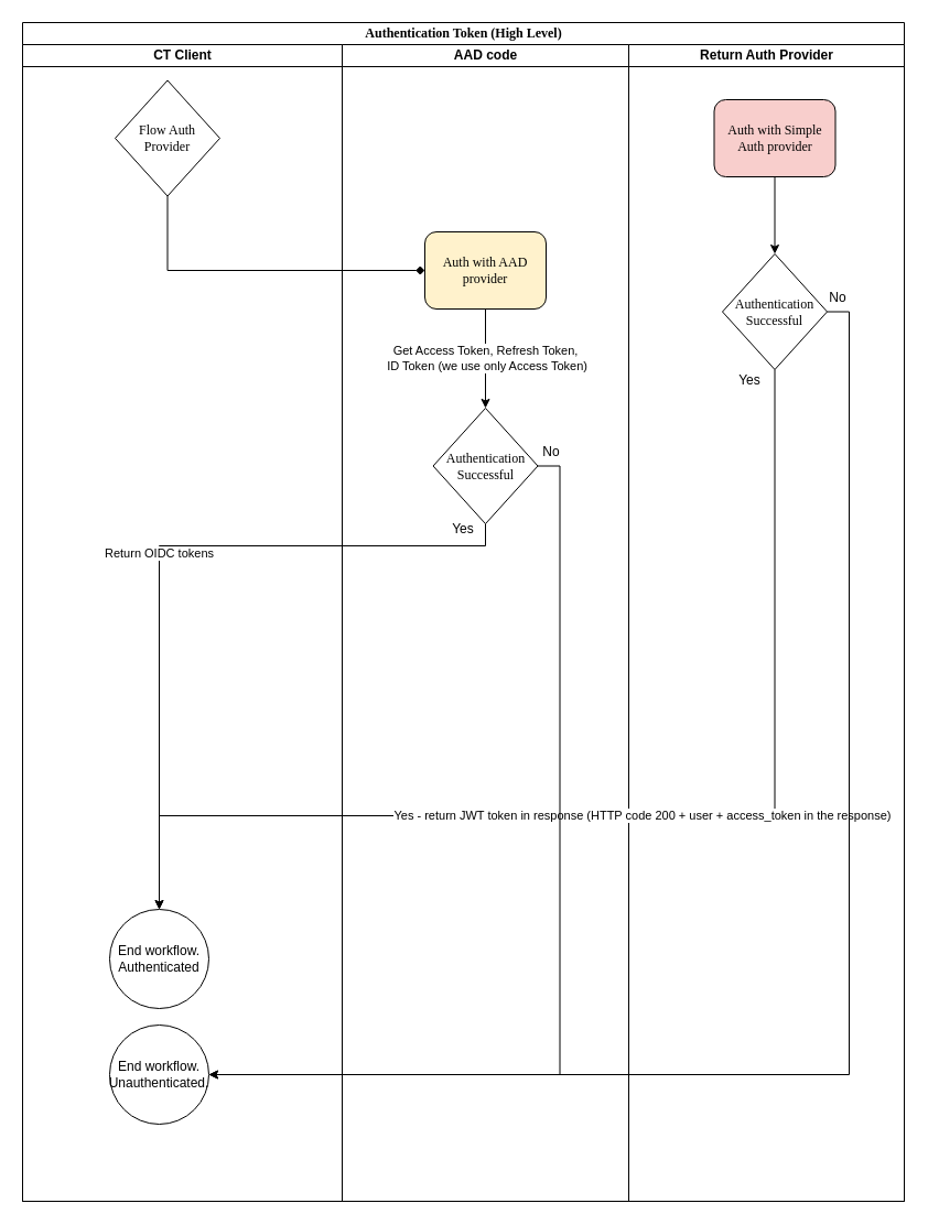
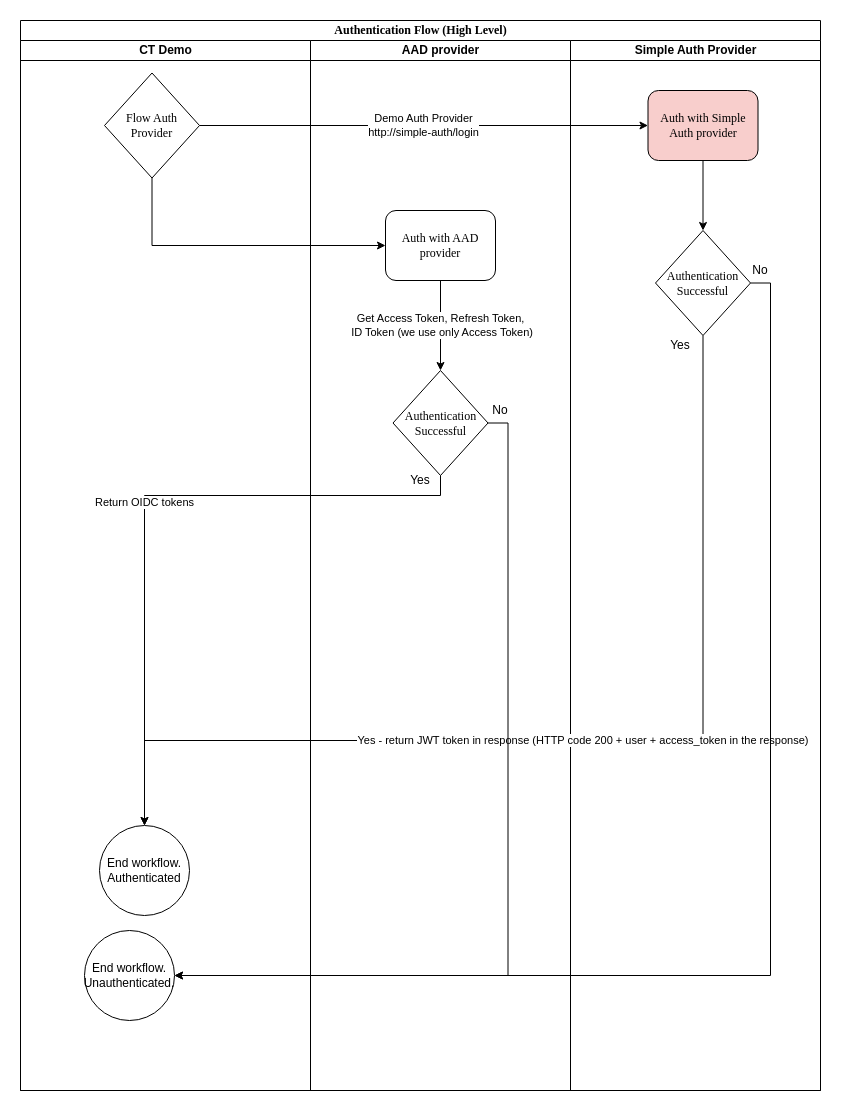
  <mxCell id="0" />
  <mxCell id="1" parent="0" />
- <mxCell id="2" value="&lt;font style=&quot;font-size: 12px&quot;&gt;Authentication Token (High Level)&lt;/font&gt;" style="swimlane;html=1;childLayout=stackLayout;startSize=20;rounded=0;shadow=0;labelBackgroundColor=none;strokeWidth=1;fontFamily=Verdana;fontSize=8;align=center;" parent="1" vertex="1"><mxGeometry x="20" y="20" width="800" height="1070" as="geometry" /></mxCell>
- <mxCell id="3" value="CT Client" style="swimlane;html=1;startSize=20;" parent="2" vertex="1"><mxGeometry y="20" width="290" height="1050" as="geometry" /></mxCell>
- <mxCell id="4" value="End workflow.&lt;br&gt;Unauthenticated." style="ellipse;whiteSpace=wrap;html=1;aspect=fixed;" parent="3" vertex="1"><mxGeometry x="79" y="890" width="90" height="90" as="geometry" /></mxCell>
+ <mxCell id="2" value="&lt;font style=&quot;font-size: 12px&quot;&gt;Authentication Flow (High Level)&lt;/font&gt;" style="swimlane;html=1;childLayout=stackLayout;startSize=20;rounded=0;shadow=0;labelBackgroundColor=none;strokeWidth=1;fontFamily=Verdana;fontSize=8;align=center;" parent="1" vertex="1"><mxGeometry x="20" y="20" width="800" height="1070" as="geometry" /></mxCell>
+ <mxCell id="3" value="CT Demo" style="swimlane;html=1;startSize=20;" parent="2" vertex="1"><mxGeometry y="20" width="290" height="1050" as="geometry" /></mxCell>
+ <mxCell id="4" value="End workflow.&lt;br&gt;Unauthenticated." style="ellipse;whiteSpace=wrap;html=1;aspect=fixed;" parent="3" vertex="1"><mxGeometry x="64" y="890" width="90" height="90" as="geometry" /></mxCell>
  <mxCell id="5" value="End workflow.&lt;br&gt;Authenticated" style="ellipse;whiteSpace=wrap;html=1;aspect=fixed;" parent="3" vertex="1"><mxGeometry x="79" y="785" width="90" height="90" as="geometry" /></mxCell>
  <mxCell id="6" value="&lt;font style=&quot;font-size: 12px&quot;&gt;Flow Auth Provider&lt;br&gt;&lt;/font&gt;" style="rhombus;whiteSpace=wrap;html=1;rounded=0;shadow=0;labelBackgroundColor=none;strokeWidth=1;fontFamily=Verdana;fontSize=8;align=center;" parent="3" vertex="1"><mxGeometry x="84" y="32.5" width="95" height="105" as="geometry" /></mxCell>
- <mxCell id="7" value="AAD code" style="swimlane;html=1;startSize=20;" parent="2" vertex="1"><mxGeometry x="290" y="20" width="260" height="1050" as="geometry" /></mxCell>
+ <mxCell id="7" value="AAD provider" style="swimlane;html=1;startSize=20;" parent="2" vertex="1"><mxGeometry x="290" y="20" width="260" height="1050" as="geometry" /></mxCell>
  <mxCell id="8" value="&lt;font style=&quot;font-size: 12px&quot;&gt;Authentication&lt;br&gt;Successful&lt;br&gt;&lt;/font&gt;" style="rhombus;whiteSpace=wrap;html=1;rounded=0;shadow=0;labelBackgroundColor=none;strokeWidth=1;fontFamily=Verdana;fontSize=8;align=center;" parent="7" vertex="1"><mxGeometry x="82.5" y="330" width="95" height="105" as="geometry" /></mxCell>
- <mxCell id="9" value="&lt;font style=&quot;font-size: 12px&quot;&gt;Auth with AAD provider&lt;/font&gt;" style="rounded=1;whiteSpace=wrap;html=1;shadow=0;labelBackgroundColor=none;strokeWidth=1;fontFamily=Verdana;fontSize=8;align=center;fillColor=#fff2cc;" parent="7" vertex="1"><mxGeometry x="75" y="170" width="110" height="70" as="geometry" /></mxCell>
+ <mxCell id="9" value="&lt;font style=&quot;font-size: 12px&quot;&gt;Auth with AAD provider&lt;/font&gt;" style="rounded=1;whiteSpace=wrap;html=1;shadow=0;labelBackgroundColor=none;strokeWidth=1;fontFamily=Verdana;fontSize=8;align=center;" parent="7" vertex="1"><mxGeometry x="75" y="170" width="110" height="70" as="geometry" /></mxCell>
  <mxCell id="10" value="Get Access Token, Refresh Token,&lt;br&gt;&amp;nbsp;ID Token (we use only Access Token)" style="edgeStyle=orthogonalEdgeStyle;rounded=0;orthogonalLoop=1;jettySize=auto;html=1;entryX=0.5;entryY=0;entryDx=0;entryDy=0;" parent="7" source="9" target="8" edge="1"><mxGeometry relative="1" as="geometry"><mxPoint x="-211.0" y="175" as="targetPoint" /></mxGeometry></mxCell>
  <mxCell id="11" value="No" style="text;html=1;strokeColor=none;fillColor=none;align=center;verticalAlign=middle;whiteSpace=wrap;rounded=0;" parent="7" vertex="1"><mxGeometry x="170" y="360" width="40" height="20" as="geometry" /></mxCell>
  <mxCell id="12" value="Yes" style="text;html=1;strokeColor=none;fillColor=none;align=center;verticalAlign=middle;whiteSpace=wrap;rounded=0;" parent="7" vertex="1"><mxGeometry x="90" y="430" width="40" height="20" as="geometry" /></mxCell>
- <mxCell id="13" value="Return Auth Provider" style="swimlane;html=1;startSize=20;" parent="2" vertex="1"><mxGeometry x="550" y="20" width="250" height="1050" as="geometry" /></mxCell>
+ <mxCell id="13" value="Simple Auth Provider" style="swimlane;html=1;startSize=20;" parent="2" vertex="1"><mxGeometry x="550" y="20" width="250" height="1050" as="geometry" /></mxCell>
  <mxCell id="14" value="&lt;font style=&quot;font-size: 12px&quot;&gt;Authentication&lt;br&gt;Successful&lt;br&gt;&lt;/font&gt;" style="rhombus;whiteSpace=wrap;html=1;rounded=0;shadow=0;labelBackgroundColor=none;strokeWidth=1;fontFamily=Verdana;fontSize=8;align=center;" parent="13" vertex="1"><mxGeometry x="85" y="190" width="95" height="105" as="geometry" /></mxCell>
  <mxCell id="15" style="edgeStyle=orthogonalEdgeStyle;rounded=0;orthogonalLoop=1;jettySize=auto;html=1;exitX=0.5;exitY=1;exitDx=0;exitDy=0;entryX=0.5;entryY=0;entryDx=0;entryDy=0;" parent="13" source="16" target="14" edge="1"><mxGeometry relative="1" as="geometry" /></mxCell>
  <mxCell id="16" value="&lt;font style=&quot;font-size: 12px&quot;&gt;Auth with Simple Auth provider&lt;/font&gt;" style="rounded=1;whiteSpace=wrap;html=1;shadow=0;labelBackgroundColor=none;strokeWidth=1;fontFamily=Verdana;fontSize=8;align=center;fillColor=#f8cecc;" parent="13" vertex="1"><mxGeometry x="77.5" y="50" width="110" height="70" as="geometry" /></mxCell>
  <mxCell id="17" value="No" style="text;html=1;strokeColor=none;fillColor=none;align=center;verticalAlign=middle;whiteSpace=wrap;rounded=0;" parent="13" vertex="1"><mxGeometry x="170" y="220" width="40" height="20" as="geometry" /></mxCell>
  <mxCell id="18" value="Yes" style="text;html=1;strokeColor=none;fillColor=none;align=center;verticalAlign=middle;whiteSpace=wrap;rounded=0;" parent="13" vertex="1"><mxGeometry x="90" y="295" width="40" height="20" as="geometry" /></mxCell>
  <mxCell id="19" value="Yes - return JWT token in response (HTTP code 200 + user + access_token in the response)&amp;nbsp;" style="edgeStyle=orthogonalEdgeStyle;rounded=0;orthogonalLoop=1;jettySize=auto;html=1;exitX=0.5;exitY=1;exitDx=0;exitDy=0;entryX=0.5;entryY=0;entryDx=0;entryDy=0;" parent="2" source="14" target="5" edge="1"><mxGeometry relative="1" as="geometry"><Array as="points"><mxPoint x="683" y="720" /><mxPoint x="124" y="720" /></Array><mxPoint x="124" y="530" as="targetPoint" /></mxGeometry></mxCell>
  <mxCell id="20" value="Return OIDC tokens" style="edgeStyle=orthogonalEdgeStyle;rounded=0;orthogonalLoop=1;jettySize=auto;html=1;exitX=0.5;exitY=1;exitDx=0;exitDy=0;entryX=0.5;entryY=0;entryDx=0;entryDy=0;" parent="2" source="8" target="5" edge="1"><mxGeometry relative="1" as="geometry"><mxPoint x="435" y="490" as="targetPoint" /><Array as="points"><mxPoint x="420" y="475" /><mxPoint x="124" y="475" /></Array></mxGeometry></mxCell>
+ <mxCell id="21" value="Demo Auth Provider&lt;br&gt;http://simple-auth/login" style="edgeStyle=orthogonalEdgeStyle;rounded=0;orthogonalLoop=1;jettySize=auto;html=1;exitX=1;exitY=0.5;exitDx=0;exitDy=0;entryX=0;entryY=0.5;entryDx=0;entryDy=0;" parent="2" source="6" target="16" edge="1"><mxGeometry relative="1" as="geometry"><mxPoint x="380" y="105" as="targetPoint" /></mxGeometry></mxCell>
  <mxCell id="22" style="edgeStyle=orthogonalEdgeStyle;rounded=0;orthogonalLoop=1;jettySize=auto;html=1;exitX=1;exitY=0.5;exitDx=0;exitDy=0;entryX=1;entryY=0.5;entryDx=0;entryDy=0;" parent="2" source="8" target="4" edge="1"><mxGeometry relative="1" as="geometry" /></mxCell>
  <mxCell id="23" style="edgeStyle=orthogonalEdgeStyle;rounded=0;orthogonalLoop=1;jettySize=auto;html=1;exitX=1;exitY=0.5;exitDx=0;exitDy=0;entryX=1;entryY=0.5;entryDx=0;entryDy=0;" parent="2" source="14" target="4" edge="1"><mxGeometry relative="1" as="geometry" /></mxCell>
- <mxCell id="24" style="edgeStyle=orthogonalEdgeStyle;rounded=0;orthogonalLoop=1;jettySize=auto;html=1;exitX=0.5;exitY=1;exitDx=0;exitDy=0;entryX=0;entryY=0.5;entryDx=0;entryDy=0;endArrow=diamond;" parent="2" source="6" target="9" edge="1"><mxGeometry relative="1" as="geometry" /></mxCell>
+ <mxCell id="24" style="edgeStyle=orthogonalEdgeStyle;rounded=0;orthogonalLoop=1;jettySize=auto;html=1;exitX=0.5;exitY=1;exitDx=0;exitDy=0;entryX=0;entryY=0.5;entryDx=0;entryDy=0;" parent="2" source="6" target="9" edge="1"><mxGeometry relative="1" as="geometry" /></mxCell>
